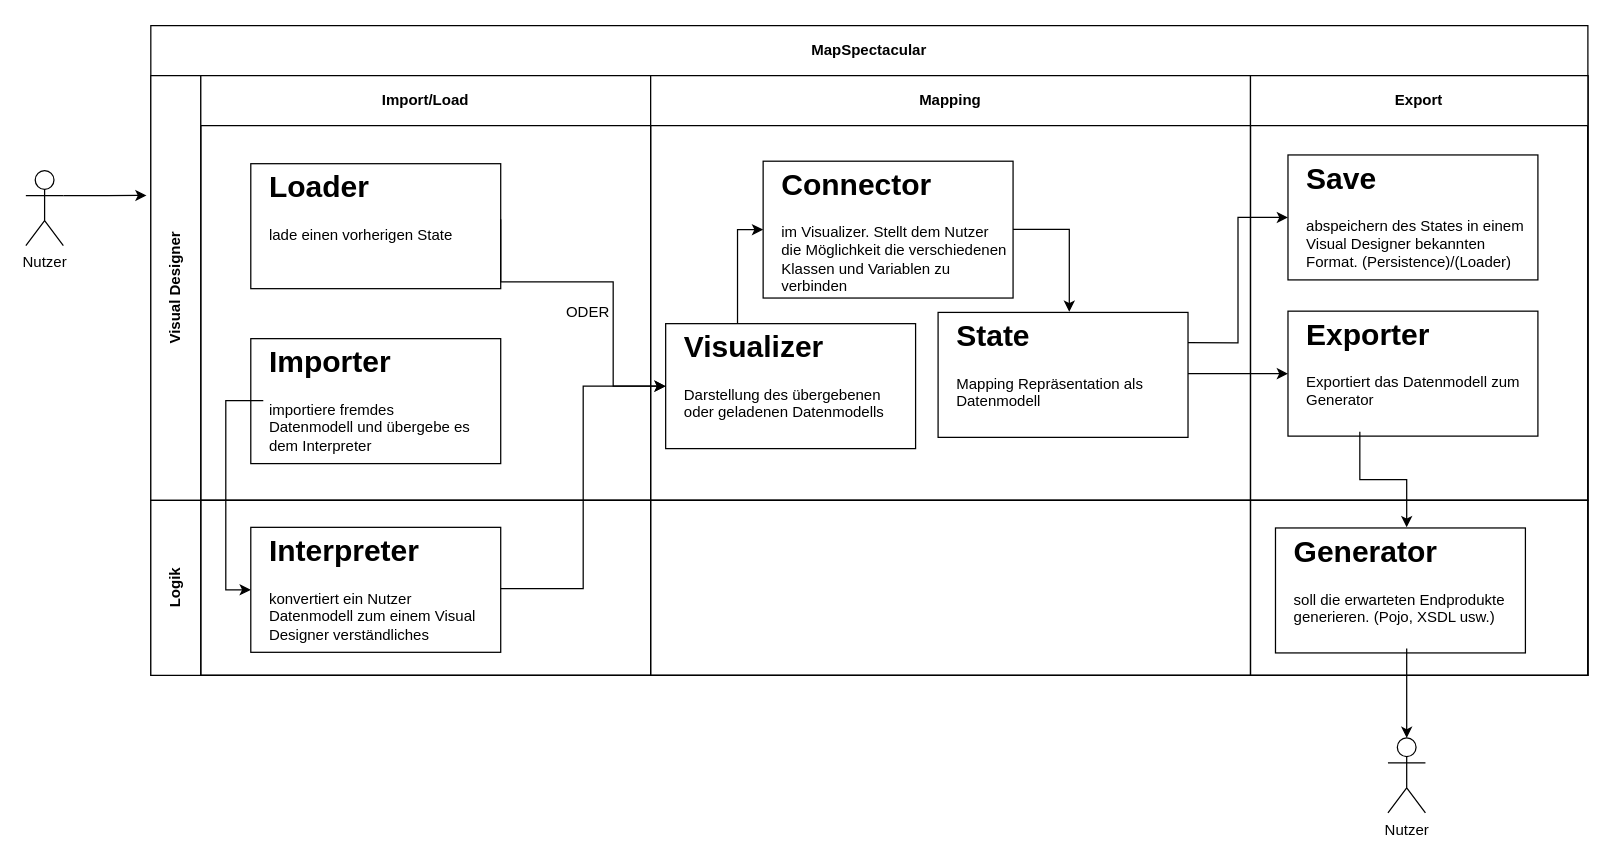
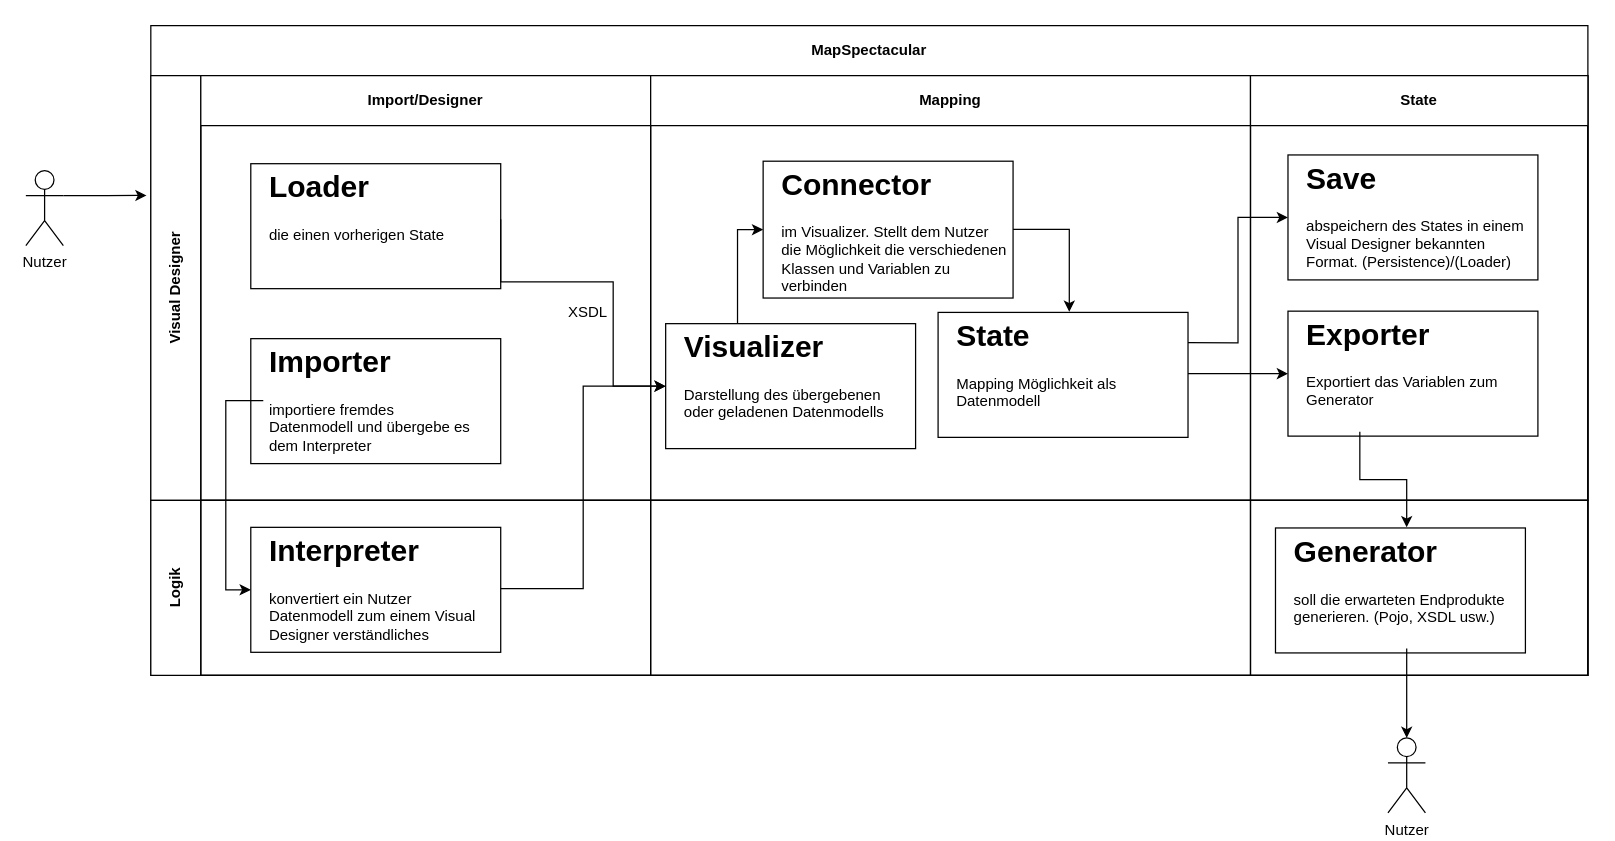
  <mxCell id="0" />
  <mxCell id="1" parent="0" />
  <mxCell id="2" value="MapSpectacular" style="shape=table;childLayout=tableLayout;rowLines=0;columnLines=0;startSize=40;html=1;whiteSpace=wrap;collapsible=0;recursiveResize=0;expand=0;fontStyle=1" parent="1" vertex="1"><mxGeometry x="120" y="20" width="1150" height="520" as="geometry" /></mxCell>
  <mxCell id="3" value="Visual Designer" style="swimlane;horizontal=0;points=[[0,0.5],[1,0.5]];portConstraint=eastwest;startSize=40;html=1;whiteSpace=wrap;collapsible=0;recursiveResize=0;expand=0;" parent="2" vertex="1"><mxGeometry y="40" width="1150" height="340" as="geometry" /></mxCell>
- <mxCell id="4" value="Import/Load" style="swimlane;connectable=0;startSize=40;html=1;whiteSpace=wrap;collapsible=0;recursiveResize=0;expand=0;" parent="3" vertex="1"><mxGeometry x="40" width="360" height="340" as="geometry" /></mxCell>
+ <mxCell id="4" value="Import/Designer" style="swimlane;connectable=0;startSize=40;html=1;whiteSpace=wrap;collapsible=0;recursiveResize=0;expand=0;" parent="3" vertex="1"><mxGeometry x="40" width="360" height="340" as="geometry" /></mxCell>
  <mxCell id="5" value="" style="rounded=0;whiteSpace=wrap;html=1;" vertex="1" parent="4"><mxGeometry x="40" y="210.5" width="200" height="100" as="geometry" /></mxCell>
  <mxCell id="6" value="" style="rounded=0;whiteSpace=wrap;html=1;" vertex="1" parent="4"><mxGeometry x="40" y="70.5" width="200" height="100" as="geometry" /></mxCell>
  <mxCell id="7" style="edgeStyle=orthogonalEdgeStyle;rounded=0;orthogonalLoop=1;jettySize=auto;html=1;exitX=0.5;exitY=1;exitDx=0;exitDy=0;" edge="1" parent="4"><mxGeometry relative="1" as="geometry"><mxPoint x="140" y="50" as="sourcePoint" /><mxPoint x="140" y="50" as="targetPoint" /></mxGeometry></mxCell>
  <mxCell id="8" value="&lt;h1&gt;Importer&lt;/h1&gt;&lt;p&gt;importiere fremdes Datenmodell&amp;nbsp;&lt;span&gt;und übergebe es dem Interpreter&lt;/span&gt;&lt;/p&gt;" style="text;html=1;strokeColor=none;fillColor=none;spacing=5;spacingTop=-20;whiteSpace=wrap;overflow=hidden;rounded=0;" vertex="1" parent="4"><mxGeometry x="50" y="210" width="190" height="100" as="geometry" /></mxCell>
- <mxCell id="9" value="ODER" style="text;html=1;strokeColor=none;fillColor=none;align=center;verticalAlign=middle;whiteSpace=wrap;rounded=0;" vertex="1" parent="4"><mxGeometry x="290" y="180" width="40" height="20" as="geometry" /></mxCell>
- <mxCell id="10" value="&lt;h1&gt;Loader&lt;/h1&gt;&lt;p&gt;lade einen vorherigen State&lt;/p&gt;" style="text;html=1;strokeColor=none;fillColor=none;spacing=5;spacingTop=-20;whiteSpace=wrap;overflow=hidden;rounded=0;" vertex="1" parent="4"><mxGeometry x="50" y="70" width="190" height="90" as="geometry" /></mxCell>
+ <mxCell id="9" value="XSDL" style="text;html=1;strokeColor=none;fillColor=none;align=center;verticalAlign=middle;whiteSpace=wrap;rounded=0;" vertex="1" parent="4"><mxGeometry x="290" y="180" width="40" height="20" as="geometry" /></mxCell>
+ <mxCell id="10" value="&lt;h1&gt;Loader&lt;/h1&gt;&lt;p&gt;die einen vorherigen State&lt;/p&gt;" style="text;html=1;strokeColor=none;fillColor=none;spacing=5;spacingTop=-20;whiteSpace=wrap;overflow=hidden;rounded=0;" vertex="1" parent="4"><mxGeometry x="50" y="70" width="190" height="90" as="geometry" /></mxCell>
  <mxCell id="11" value="Mapping" style="swimlane;connectable=0;startSize=40;html=1;whiteSpace=wrap;collapsible=0;recursiveResize=0;expand=0;" parent="3" vertex="1"><mxGeometry x="400" width="480" height="340" as="geometry" /></mxCell>
  <mxCell id="12" value="" style="rounded=0;whiteSpace=wrap;html=1;" vertex="1" parent="11"><mxGeometry x="12" y="198.5" width="200" height="100" as="geometry" /></mxCell>
  <mxCell id="13" style="edgeStyle=orthogonalEdgeStyle;rounded=0;orthogonalLoop=1;jettySize=auto;html=1;exitX=0.25;exitY=0;exitDx=0;exitDy=0;entryX=0;entryY=0.5;entryDx=0;entryDy=0;" edge="1" parent="11" source="14" target="15"><mxGeometry relative="1" as="geometry" /></mxCell>
  <mxCell id="14" value="&lt;h1&gt;Visualizer&lt;/h1&gt;&lt;p&gt;Darstellung des übergebenen oder geladenen Datenmodells&lt;/p&gt;" style="text;html=1;strokeColor=none;fillColor=none;spacing=5;spacingTop=-20;whiteSpace=wrap;overflow=hidden;rounded=0;" vertex="1" parent="11"><mxGeometry x="22" y="198" width="190" height="90" as="geometry" /></mxCell>
  <mxCell id="15" value="" style="rounded=0;whiteSpace=wrap;html=1;" vertex="1" parent="11"><mxGeometry x="90" y="68.5" width="200" height="109.5" as="geometry" /></mxCell>
  <mxCell id="16" style="edgeStyle=orthogonalEdgeStyle;rounded=0;orthogonalLoop=1;jettySize=auto;html=1;exitX=1;exitY=0.5;exitDx=0;exitDy=0;entryX=0.5;entryY=0;entryDx=0;entryDy=0;" edge="1" parent="11" source="17" target="19"><mxGeometry relative="1" as="geometry" /></mxCell>
  <mxCell id="17" value="&lt;h1&gt;Connector&lt;/h1&gt;&lt;p&gt;im Visualizer. Stellt dem Nutzer die Möglichkeit die verschiedenen Klassen und Variablen zu verbinden&lt;/p&gt;" style="text;html=1;strokeColor=none;fillColor=none;spacing=5;spacingTop=-20;whiteSpace=wrap;overflow=hidden;rounded=0;" vertex="1" parent="11"><mxGeometry x="100" y="68" width="190" height="110" as="geometry" /></mxCell>
  <mxCell id="18" value="" style="rounded=0;whiteSpace=wrap;html=1;" vertex="1" parent="11"><mxGeometry x="230" y="189.5" width="200" height="100" as="geometry" /></mxCell>
- <mxCell id="19" value="&lt;h1&gt;State&lt;/h1&gt;&lt;p&gt;Mapping Repräsentation als Datenmodell&lt;/p&gt;" style="text;html=1;strokeColor=none;fillColor=none;spacing=5;spacingTop=-20;whiteSpace=wrap;overflow=hidden;rounded=0;" vertex="1" parent="11"><mxGeometry x="240" y="189" width="190" height="99" as="geometry" /></mxCell>
- <mxCell id="20" value="Export" style="swimlane;connectable=0;startSize=40;html=1;whiteSpace=wrap;collapsible=0;recursiveResize=0;expand=0;" parent="3" vertex="1"><mxGeometry x="880" width="270" height="340" as="geometry" /></mxCell>
+ <mxCell id="19" value="&lt;h1&gt;State&lt;/h1&gt;&lt;p&gt;Mapping Möglichkeit als Datenmodell&lt;/p&gt;" style="text;html=1;strokeColor=none;fillColor=none;spacing=5;spacingTop=-20;whiteSpace=wrap;overflow=hidden;rounded=0;" vertex="1" parent="11"><mxGeometry x="240" y="189" width="190" height="99" as="geometry" /></mxCell>
+ <mxCell id="20" value="State" style="swimlane;connectable=0;startSize=40;html=1;whiteSpace=wrap;collapsible=0;recursiveResize=0;expand=0;" parent="3" vertex="1"><mxGeometry x="880" width="270" height="340" as="geometry" /></mxCell>
  <mxCell id="21" value="" style="rounded=0;whiteSpace=wrap;html=1;" vertex="1" parent="20"><mxGeometry x="30" y="188.5" width="200" height="100" as="geometry" /></mxCell>
  <mxCell id="22" value="" style="rounded=0;whiteSpace=wrap;html=1;" vertex="1" parent="20"><mxGeometry x="30" y="63.5" width="200" height="100" as="geometry" /></mxCell>
  <mxCell id="23" value="&lt;h1&gt;Save&lt;/h1&gt;&lt;p&gt;abspeichern des States in einem Visual Designer bekannten Format. (Persistence)/(Loader)&lt;/p&gt;" style="text;html=1;strokeColor=none;fillColor=none;spacing=5;spacingTop=-20;whiteSpace=wrap;overflow=hidden;rounded=0;" vertex="1" parent="20"><mxGeometry x="40" y="63" width="190" height="97" as="geometry" /></mxCell>
- <mxCell id="24" value="&lt;h1&gt;Exporter&lt;/h1&gt;&lt;p&gt;Exportiert das Datenmodell zum Generator&lt;/p&gt;" style="text;html=1;strokeColor=none;fillColor=none;spacing=5;spacingTop=-20;whiteSpace=wrap;overflow=hidden;rounded=0;" vertex="1" parent="20"><mxGeometry x="40" y="188" width="190" height="97" as="geometry" /></mxCell>
+ <mxCell id="24" value="&lt;h1&gt;Exporter&lt;/h1&gt;&lt;p&gt;Exportiert das Variablen zum Generator&lt;/p&gt;" style="text;html=1;strokeColor=none;fillColor=none;spacing=5;spacingTop=-20;whiteSpace=wrap;overflow=hidden;rounded=0;" vertex="1" parent="20"><mxGeometry x="40" y="188" width="190" height="97" as="geometry" /></mxCell>
  <mxCell id="25" style="edgeStyle=orthogonalEdgeStyle;rounded=0;orthogonalLoop=1;jettySize=auto;html=1;exitX=1;exitY=0.5;exitDx=0;exitDy=0;entryX=0;entryY=0.5;entryDx=0;entryDy=0;" edge="1" parent="3" source="10" target="12"><mxGeometry relative="1" as="geometry"><Array as="points"><mxPoint x="370" y="165" /><mxPoint x="370" y="249" /></Array></mxGeometry></mxCell>
  <mxCell id="26" style="edgeStyle=orthogonalEdgeStyle;rounded=0;orthogonalLoop=1;jettySize=auto;html=1;exitX=1;exitY=0.25;exitDx=0;exitDy=0;entryX=0;entryY=0.5;entryDx=0;entryDy=0;" edge="1" parent="3" source="19" target="22"><mxGeometry relative="1" as="geometry" /></mxCell>
  <mxCell id="27" style="edgeStyle=orthogonalEdgeStyle;rounded=0;orthogonalLoop=1;jettySize=auto;html=1;exitX=1;exitY=0.5;exitDx=0;exitDy=0;entryX=0;entryY=0.5;entryDx=0;entryDy=0;" edge="1" parent="3" source="19" target="21"><mxGeometry relative="1" as="geometry" /></mxCell>
  <mxCell id="28" value="Logik" style="swimlane;horizontal=0;points=[[0,0.5],[1,0.5]];portConstraint=eastwest;startSize=40;html=1;whiteSpace=wrap;collapsible=0;recursiveResize=0;expand=0;" parent="2" vertex="1"><mxGeometry y="380" width="1150" height="140" as="geometry" /></mxCell>
  <mxCell id="29" value="" style="swimlane;connectable=0;startSize=0;html=1;whiteSpace=wrap;collapsible=0;recursiveResize=0;expand=0;" parent="28" vertex="1"><mxGeometry x="40" width="360" height="140" as="geometry" /></mxCell>
  <mxCell id="30" value="" style="rounded=0;whiteSpace=wrap;html=1;" vertex="1" parent="29"><mxGeometry x="40" y="21.5" width="200" height="100" as="geometry" /></mxCell>
  <mxCell id="31" value="&lt;h1&gt;Interpreter&lt;/h1&gt;&lt;p&gt;konvertiert ein Nutzer Datenmodell zum einem Visual Designer verständliches&lt;/p&gt;" style="text;html=1;strokeColor=none;fillColor=none;spacing=5;spacingTop=-20;whiteSpace=wrap;overflow=hidden;rounded=0;" vertex="1" parent="29"><mxGeometry x="50" y="21" width="190" height="99" as="geometry" /></mxCell>
  <mxCell id="32" value="" style="swimlane;connectable=0;startSize=0;html=1;whiteSpace=wrap;collapsible=0;recursiveResize=0;expand=0;" parent="28" vertex="1"><mxGeometry x="400" width="480" height="140" as="geometry" /></mxCell>
  <mxCell id="33" value="" style="swimlane;connectable=0;startSize=0;html=1;whiteSpace=wrap;collapsible=0;recursiveResize=0;expand=0;" parent="28" vertex="1"><mxGeometry x="880" width="270" height="140" as="geometry" /></mxCell>
  <mxCell id="34" value="" style="rounded=0;whiteSpace=wrap;html=1;" vertex="1" parent="33"><mxGeometry x="20" y="22" width="200" height="100" as="geometry" /></mxCell>
  <mxCell id="35" value="&lt;h1&gt;Generator&lt;/h1&gt;&lt;p&gt;soll die erwarteten Endprodukte generieren. (Pojo, XSDL usw.)&lt;/p&gt;" style="text;html=1;strokeColor=none;fillColor=none;spacing=5;spacingTop=-20;whiteSpace=wrap;overflow=hidden;rounded=0;" vertex="1" parent="33"><mxGeometry x="30" y="21.5" width="190" height="97" as="geometry" /></mxCell>
  <mxCell id="36" style="edgeStyle=orthogonalEdgeStyle;rounded=0;orthogonalLoop=1;jettySize=auto;html=1;exitX=0;exitY=0.5;exitDx=0;exitDy=0;entryX=0;entryY=0.5;entryDx=0;entryDy=0;" edge="1" parent="2" source="8" target="30"><mxGeometry relative="1" as="geometry" /></mxCell>
  <mxCell id="37" style="edgeStyle=orthogonalEdgeStyle;rounded=0;orthogonalLoop=1;jettySize=auto;html=1;exitX=1;exitY=0.5;exitDx=0;exitDy=0;entryX=0;entryY=0.5;entryDx=0;entryDy=0;" edge="1" parent="2" source="31" target="12"><mxGeometry relative="1" as="geometry" /></mxCell>
  <mxCell id="38" style="edgeStyle=orthogonalEdgeStyle;rounded=0;orthogonalLoop=1;jettySize=auto;html=1;exitX=0.25;exitY=1;exitDx=0;exitDy=0;entryX=0.5;entryY=0;entryDx=0;entryDy=0;" edge="1" parent="2" source="24" target="35"><mxGeometry relative="1" as="geometry" /></mxCell>
  <mxCell id="39" value="Nutzer" style="shape=umlActor;verticalLabelPosition=bottom;verticalAlign=top;html=1;outlineConnect=0;" vertex="1" parent="1"><mxGeometry x="1110" y="590" width="30" height="60" as="geometry" /></mxCell>
  <mxCell id="40" style="edgeStyle=orthogonalEdgeStyle;rounded=0;orthogonalLoop=1;jettySize=auto;html=1;exitX=0.5;exitY=1;exitDx=0;exitDy=0;" edge="1" parent="1" source="35" target="39"><mxGeometry relative="1" as="geometry" /></mxCell>
  <mxCell id="41" style="edgeStyle=orthogonalEdgeStyle;rounded=0;orthogonalLoop=1;jettySize=auto;html=1;exitX=1;exitY=0.333;exitDx=0;exitDy=0;exitPerimeter=0;entryX=-0.003;entryY=0.282;entryDx=0;entryDy=0;entryPerimeter=0;" edge="1" parent="1" source="42" target="3"><mxGeometry relative="1" as="geometry" /></mxCell>
  <mxCell id="42" value="Nutzer" style="shape=umlActor;verticalLabelPosition=bottom;verticalAlign=top;html=1;outlineConnect=0;" vertex="1" parent="1"><mxGeometry x="20" y="136" width="30" height="60" as="geometry" /></mxCell>
